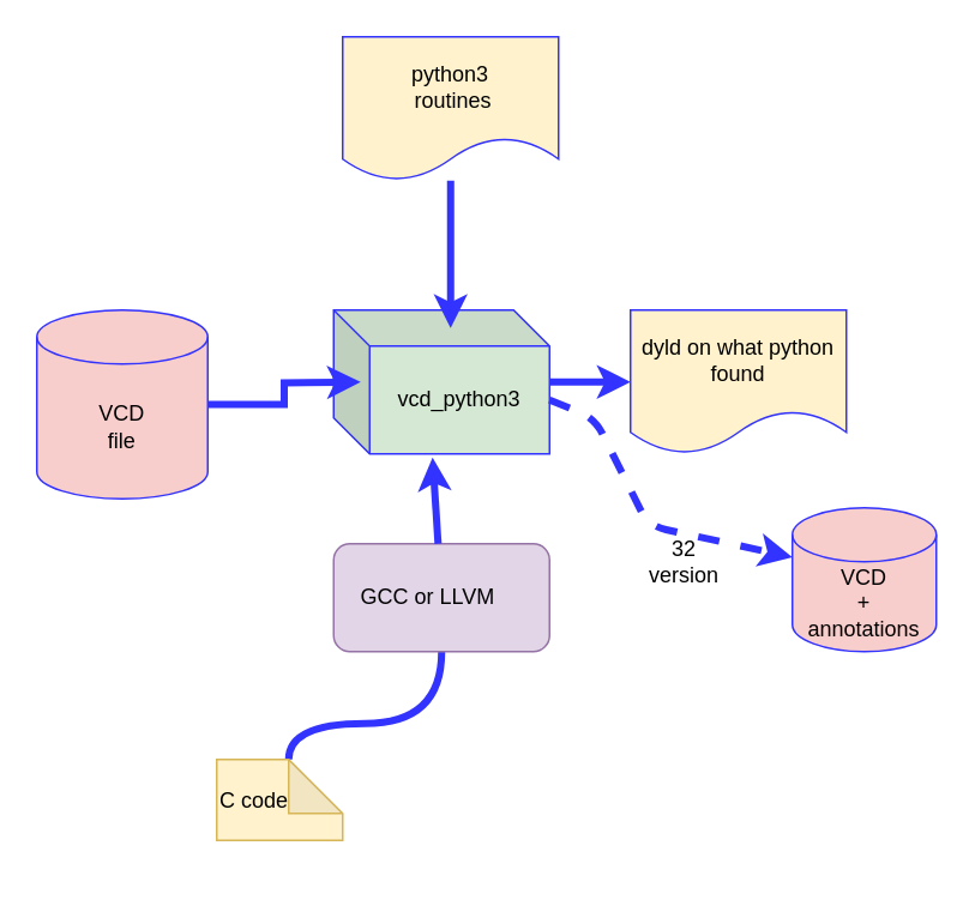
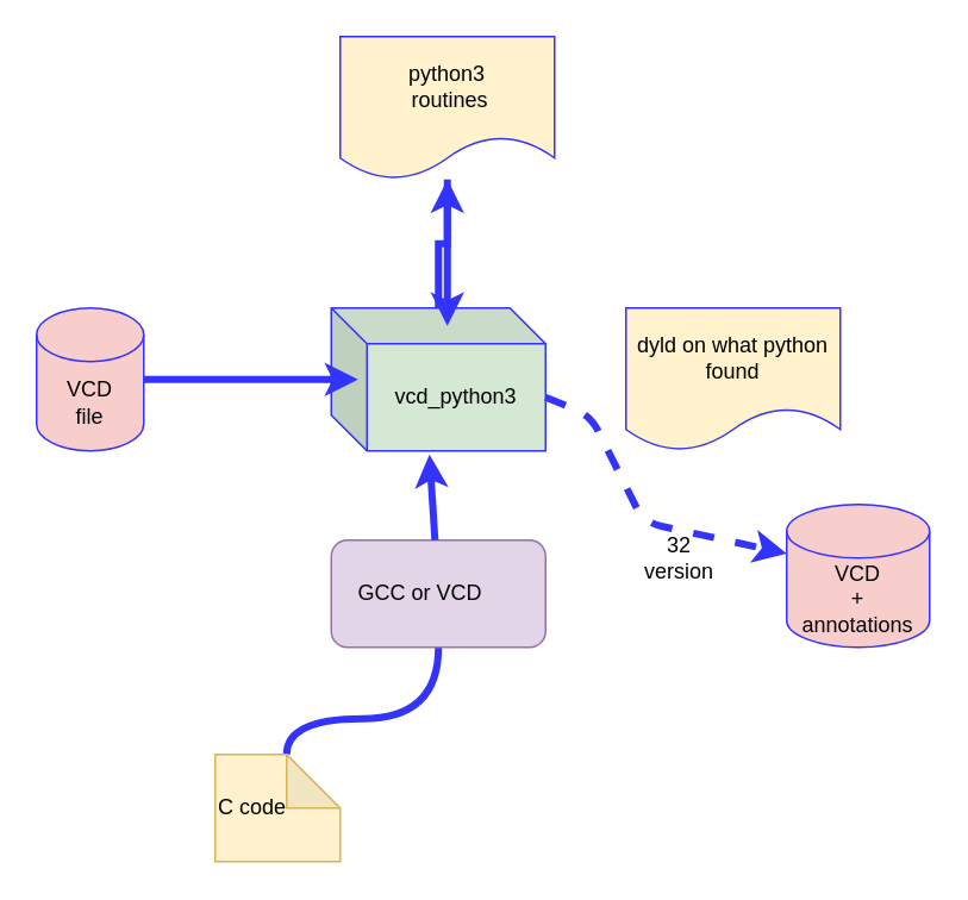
  <mxCell id="0" />
  <mxCell id="1" parent="0" />
- <mxCell id="2" style="edgeStyle=orthogonalEdgeStyle;rounded=0;orthogonalLoop=1;jettySize=auto;html=1;strokeWidth=4;strokeColor=#3333FF;" edge="1" parent="1" source="3" target="8"><mxGeometry relative="1" as="geometry" /></mxCell>
+ <mxCell id="2" style="edgeStyle=orthogonalEdgeStyle;rounded=0;orthogonalLoop=1;jettySize=auto;html=1;strokeWidth=4;strokeColor=#3333FF;" edge="1" parent="1" source="3" target="7"><mxGeometry relative="1" as="geometry" /></mxCell>
  <mxCell id="3" value="vcd_python3" style="shape=cube;whiteSpace=wrap;html=1;boundedLbl=1;backgroundOutline=1;darkOpacity=0.05;darkOpacity2=0.1;fillColor=#d5e8d4;strokeWidth=1;strokeColor=#3333FF;" vertex="1" parent="1"><mxGeometry x="185" y="172" width="120" height="80" as="geometry" /></mxCell>
  <mxCell id="4" style="edgeStyle=orthogonalEdgeStyle;rounded=0;orthogonalLoop=1;jettySize=auto;html=1;exitX=1;exitY=0.5;exitDx=0;exitDy=0;exitPerimeter=0;strokeWidth=4;strokeColor=#3333FF;" edge="1" parent="1" source="5"><mxGeometry relative="1" as="geometry"><mxPoint x="200" y="212" as="targetPoint" /></mxGeometry></mxCell>
- <mxCell id="5" value="VCD&lt;br&gt;file" style="shape=cylinder3;whiteSpace=wrap;html=1;boundedLbl=1;backgroundOutline=1;size=15;fillColor=#f8cecc;strokeWidth=1;strokeColor=#3333FF;" vertex="1" parent="1"><mxGeometry x="20" y="172" width="95" height="105" as="geometry" /></mxCell>
+ <mxCell id="5" value="VCD&lt;br&gt;file" style="shape=cylinder3;whiteSpace=wrap;html=1;boundedLbl=1;backgroundOutline=1;size=15;fillColor=#f8cecc;strokeWidth=1;strokeColor=#3333FF;" vertex="1" parent="1"><mxGeometry x="20" y="172" width="60" height="80" as="geometry" /></mxCell>
  <mxCell id="6" style="edgeStyle=orthogonalEdgeStyle;rounded=0;orthogonalLoop=1;jettySize=auto;html=1;strokeWidth=4;strokeColor=#3333FF;" edge="1" parent="1" source="7"><mxGeometry relative="1" as="geometry"><mxPoint x="250" y="182" as="targetPoint" /></mxGeometry></mxCell>
  <mxCell id="7" value="python3&lt;br&gt;&amp;nbsp;routines" style="shape=document;whiteSpace=wrap;html=1;boundedLbl=1;fillColor=#fff2cc;strokeWidth=1;strokeColor=#3333FF;" vertex="1" parent="1"><mxGeometry x="190" y="20" width="120" height="80" as="geometry" /></mxCell>
  <mxCell id="8" value="dyld on what python found" style="shape=document;whiteSpace=wrap;html=1;boundedLbl=1;fillColor=#fff2cc;strokeWidth=1;strokeColor=#3333FF;" vertex="1" parent="1"><mxGeometry x="350" y="172" width="120" height="80" as="geometry" /></mxCell>
  <mxCell id="9" style="edgeStyle=orthogonalEdgeStyle;orthogonalLoop=1;jettySize=auto;html=1;exitX=0;exitY=0;exitDx=40;exitDy=0;exitPerimeter=0;strokeColor=#3333FF;strokeWidth=4;curved=1;endArrow=none;" edge="1" parent="1" source="10" target="11"><mxGeometry relative="1" as="geometry"><Array as="points"><mxPoint x="160" y="402" /><mxPoint x="245" y="402" /></Array></mxGeometry></mxCell>
- <mxCell id="10" value="C code" style="shape=note;whiteSpace=wrap;html=1;backgroundOutline=1;darkOpacity=0.05;strokeColor=#d6b656;strokeWidth=1;align=left;fillColor=#fff2cc;" vertex="1" parent="1"><mxGeometry x="120" y="422" width="70" height="45" as="geometry" /></mxCell>
- <mxCell id="11" value="&amp;nbsp; &amp;nbsp; GCC or LLVM" style="rounded=1;whiteSpace=wrap;html=1;strokeColor=#9673a6;strokeWidth=1;align=left;fillColor=#e1d5e7;" vertex="1" parent="1"><mxGeometry x="185" y="302" width="120" height="60" as="geometry" /></mxCell>
+ <mxCell id="10" value="C code" style="shape=note;whiteSpace=wrap;html=1;backgroundOutline=1;darkOpacity=0.05;strokeColor=#d6b656;strokeWidth=1;align=left;fillColor=#fff2cc;" vertex="1" parent="1"><mxGeometry x="120" y="422" width="70" height="60" as="geometry" /></mxCell>
+ <mxCell id="11" value="&amp;nbsp; &amp;nbsp; GCC or VCD" style="rounded=1;whiteSpace=wrap;html=1;strokeColor=#9673a6;strokeWidth=1;align=left;fillColor=#e1d5e7;" vertex="1" parent="1"><mxGeometry x="185" y="302" width="120" height="60" as="geometry" /></mxCell>
  <mxCell id="12" value="" style="endArrow=classic;html=1;strokeColor=#3333FF;strokeWidth=4;entryX=0.458;entryY=1.025;entryDx=0;entryDy=0;entryPerimeter=0;" edge="1" parent="1" source="11" target="3"><mxGeometry width="50" height="50" relative="1" as="geometry"><mxPoint x="-10" y="372" as="sourcePoint" /><mxPoint x="40" y="322" as="targetPoint" /></mxGeometry></mxCell>
  <mxCell id="13" value="VCD&lt;br&gt;+&lt;br&gt;annotations" style="shape=cylinder3;whiteSpace=wrap;html=1;boundedLbl=1;backgroundOutline=1;size=15;fillColor=#f8cecc;strokeWidth=1;strokeColor=#3333FF;" vertex="1" parent="1"><mxGeometry x="440" y="282" width="80" height="80" as="geometry" /></mxCell>
  <mxCell id="14" value="" style="endArrow=classic;html=1;strokeColor=#3333FF;strokeWidth=4;exitX=0;exitY=0;exitDx=120;exitDy=50;exitPerimeter=0;entryX=0;entryY=0;entryDx=0;entryDy=27.5;entryPerimeter=0;dashed=1;" edge="1" parent="1" source="3" target="13"><mxGeometry width="50" height="50" relative="1" as="geometry"><mxPoint x="370" y="212" as="sourcePoint" /><mxPoint x="420" y="162" as="targetPoint" /><Array as="points"><mxPoint x="330" y="232" /><mxPoint x="360" y="292" /></Array></mxGeometry></mxCell>
  <mxCell id="15" value="32 version" style="text;html=1;strokeColor=none;fillColor=none;align=center;verticalAlign=middle;whiteSpace=wrap;rounded=0;" vertex="1" parent="1"><mxGeometry x="360" y="302" width="40" height="20" as="geometry" /></mxCell>
